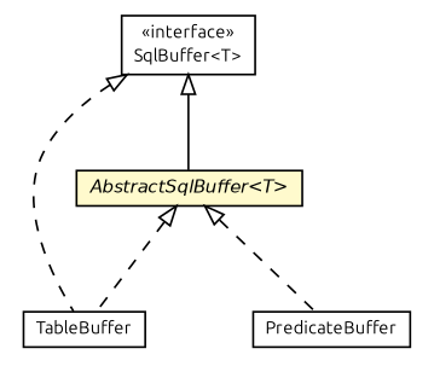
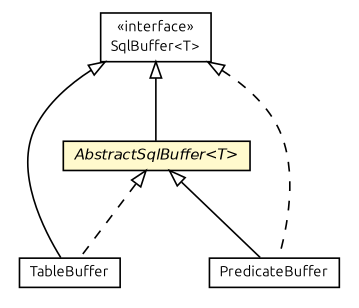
  digraph {
    fontname=Ubuntu
    nodesep=0.25
    ranksep=0.5
    node [fontcolor=black fontname=Ubuntu fontsize=9.0 shape=plaintext]
    edge [arrowtail=empty dir=back fontname=Ubuntu fontsize=10 headport=p labelfontname=Helvetica labelfontsize=10 style=dashed tailport=p]
    n1 [label=<<table title="net.ljcomputing.sql.buffer.TableBuffer" border="0" cellborder="1" cellspacing="0" cellpadding="2" port="p" href="./TableBuffer.html"> 		<tr><td><table border="0" cellspacing="0" cellpadding="1"> <tr><td align="center" balign="center"> TableBuffer </td></tr> 		</table></td></tr> 		</table>>]
    n2 [label=<<table title="net.ljcomputing.sql.buffer.SqlBuffer" border="0" cellborder="1" cellspacing="0" cellpadding="2" port="p" href="./SqlBuffer.html"> 		<tr><td><table border="0" cellspacing="0" cellpadding="1"> <tr><td align="center" balign="center"> &#171;interface&#187; </td></tr> <tr><td align="center" balign="center"> SqlBuffer&lt;T&gt; </td></tr> 		</table></td></tr> 		</table>>]
    n3 [label=<<table title="net.ljcomputing.sql.buffer.PredicateBuffer" border="0" cellborder="1" cellspacing="0" cellpadding="2" port="p" href="./PredicateBuffer.html"> 		<tr><td><table border="0" cellspacing="0" cellpadding="1"> <tr><td align="center" balign="center"> PredicateBuffer </td></tr> 		</table></td></tr> 		</table>>]
    n4 [label=<<table title="net.ljcomputing.sql.buffer.AbstractSqlBuffer" border="0" cellborder="1" cellspacing="0" cellpadding="2" port="p" bgcolor="lemonChiffon" href="./AbstractSqlBuffer.html"> 		<tr><td><table border="0" cellspacing="0" cellpadding="1"> <tr><td align="center" balign="center"><font face="Helvetica-Oblique"> AbstractSqlBuffer&lt;T&gt; </font></td></tr> 		</table></td></tr> 		</table>>]
-   n2 -> n1
+   n2 -> n1 [style=solid]
+   n2 -> n3
    n2 -> n4 [style=solid]
    n4 -> n1
-   n4 -> n3
+   n4 -> n3 [style=""]
  }
